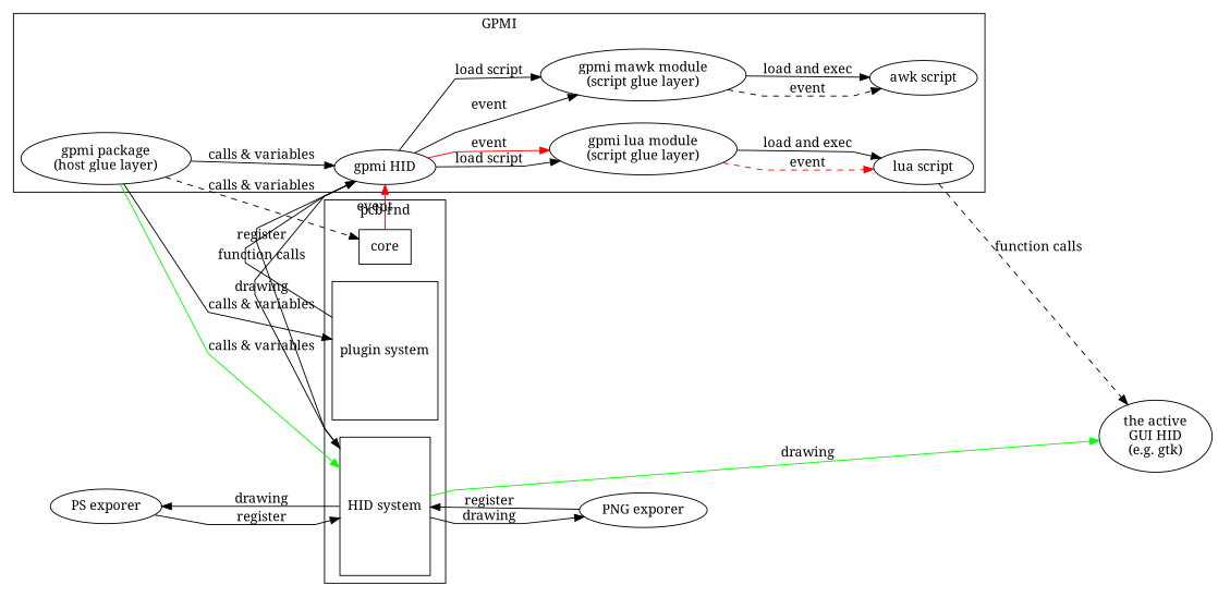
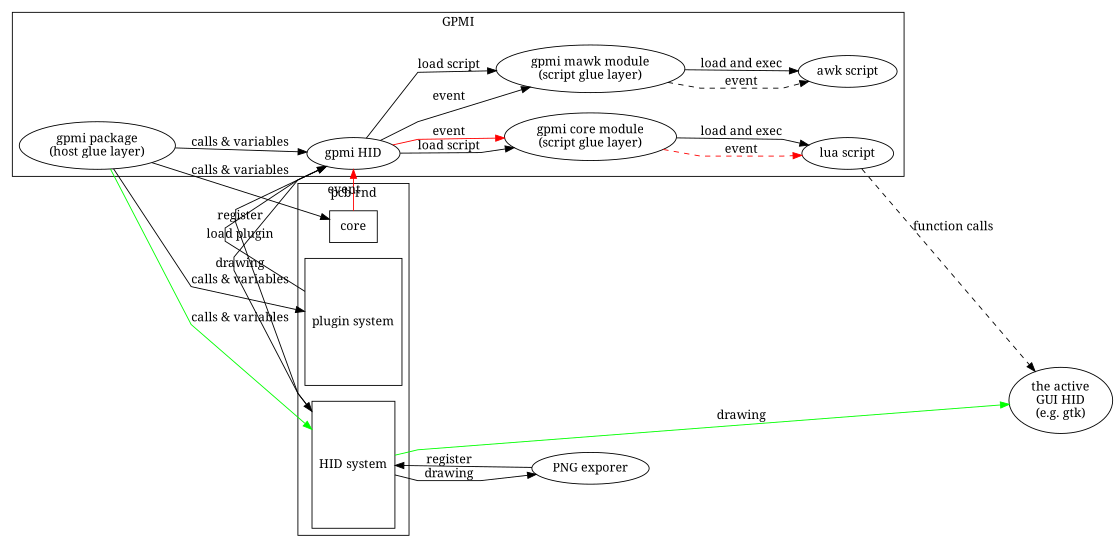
  digraph {
    fontname="Noto Serif"
    rankdir=LR
    splines=polyline
    node [fontname="Noto Serif"]
    edge [fontname="Noto Serif"]
    n1 [label=core shape=box]
    n2 [height=2 label="HID system" shape=box]
    n3 [height=2 label="plugin system" shape=box]
    n4 [label="gpmi HID"]
    n5 [label="gpmi package\n(host glue layer)"]
-   n6 [label="gpmi lua module\n(script glue layer)"]
+   n6 [label="gpmi core module\n(script glue layer)"]
    n7 [label="lua script"]
    n8 [label="gpmi mawk module\n(script glue layer)"]
    n9 [label="awk script"]
    n10 [label="the active\nGUI HID\n(e.g. gtk)"]
-   n11 [label="PS exporer"]
    n12 [label="PNG exporer"]
    subgraph cluster_1 {
      label="pcb-rnd"
      n1
      n2
      n3
    }
    subgraph cluster_2 {
      label=GPMI
      n4
      n5
      n6
      n7
      n8
      n9
    }
    n1 -> n4 [color=red label=event]
    n2 -> n4 [label=drawing]
    n2 -> n10 [color=green label=drawing]
-   n2 -> n11 [label=drawing]
    n2 -> n12 [label=drawing]
-   n3 -> n4 [label="function calls"]
+   n3 -> n4 [label="load plugin"]
    n4 -> n2 [label=register]
    n4 -> n6 [label="load script"]
    n4 -> n6 [color=red label=event]
    n4 -> n8 [label="load script"]
    n4 -> n8 [label=event]
-   n5 -> n1 [label="calls & variables" style=dashed]
+   n5 -> n1 [label="calls & variables"]
    n5 -> n2 [color=green label="calls & variables"]
    n5 -> n3 [label="calls & variables"]
    n5 -> n4 [label="calls & variables"]
    n6 -> n7 [label="load and exec"]
    n6 -> n7 [color=red label=event style=dashed]
    n7 -> n10 [label="function calls" style=dashed]
    n8 -> n9 [label="load and exec"]
    n8 -> n9 [label=event style=dashed]
-   n11 -> n2 [label=register]
    n12 -> n2 [label=register]
  }
